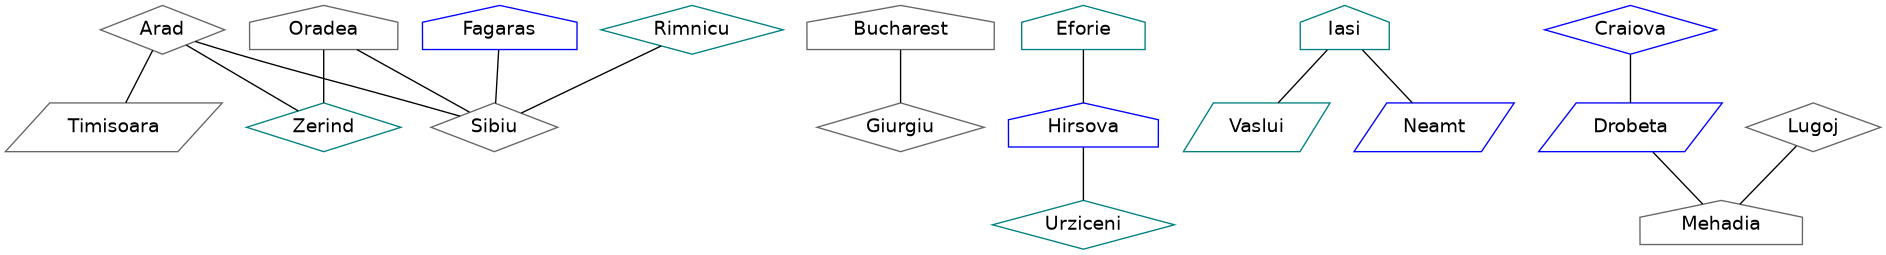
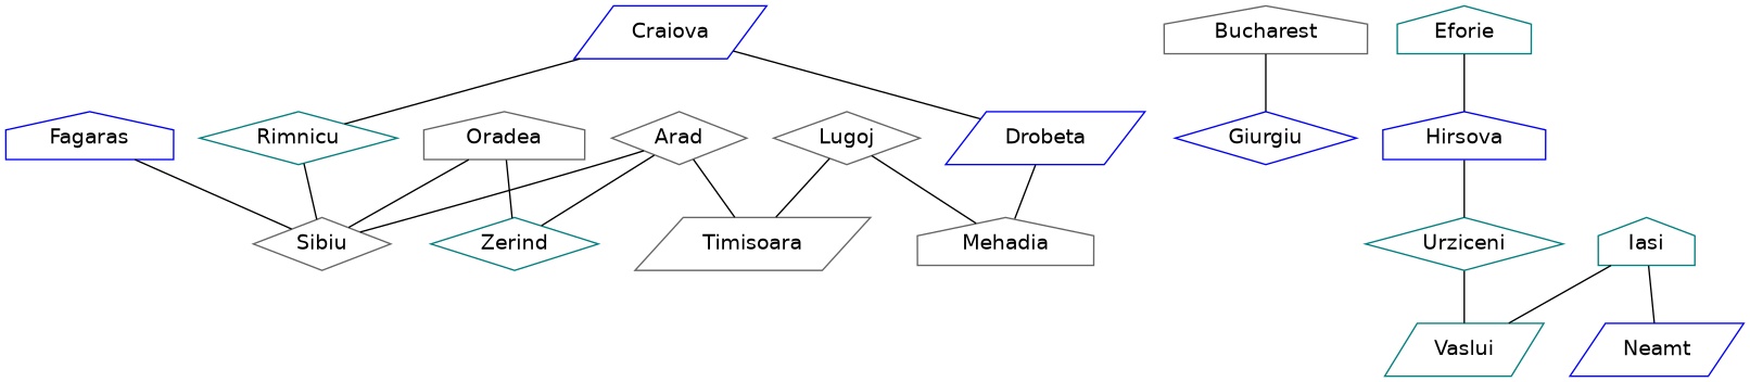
  graph {
    fontname="DejaVu Sans"
    node [color=gray40 fontname="DejaVu Sans" shape=diamond]
    edge [fontname="DejaVu Sans"]
    Zerind [color=teal]
    Arad
    Sibiu
    Timisoara [shape=parallelogram]
    Bucharest [shape=house]
-   Giurgiu
+   Giurgiu [color=blue]
    Urziceni [color=teal]
    Vaslui [color=teal shape=parallelogram]
    Fagaras [color=blue shape=house]
    Rimnicu [color=teal]
-   Craiova [color=blue]
+   Craiova [color=blue shape=parallelogram]
    Drobeta [color=blue shape=parallelogram]
    Mehadia [shape=house]
    Eforie [color=teal shape=house]
    Hirsova [color=blue shape=house]
    Iasi [color=teal shape=house]
    Neamt [color=blue shape=parallelogram]
    Lugoj
    Oradea [shape=house]
    Arad -- Zerind
    Arad -- Sibiu
    Arad -- Timisoara
    Bucharest -- Giurgiu
+   Urziceni -- Vaslui
    Fagaras -- Sibiu
    Rimnicu -- Sibiu
+   Craiova -- Rimnicu
    Craiova -- Drobeta
    Drobeta -- Mehadia
    Eforie -- Hirsova
    Hirsova -- Urziceni
    Iasi -- Vaslui
    Iasi -- Neamt
+   Lugoj -- Timisoara
    Lugoj -- Mehadia
    Oradea -- Zerind
    Oradea -- Sibiu
  }
